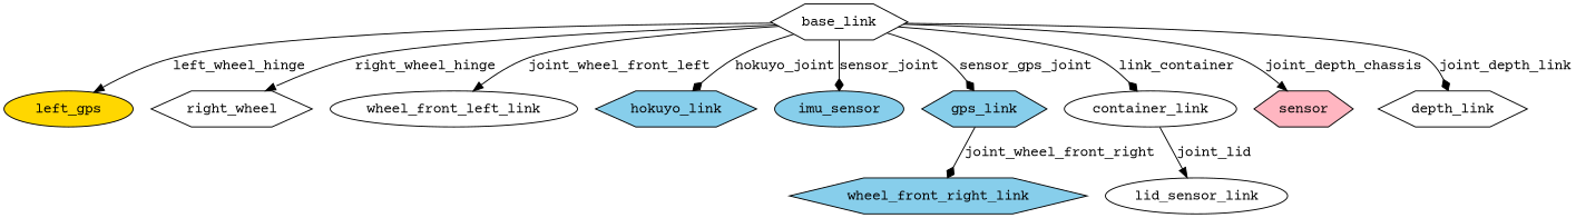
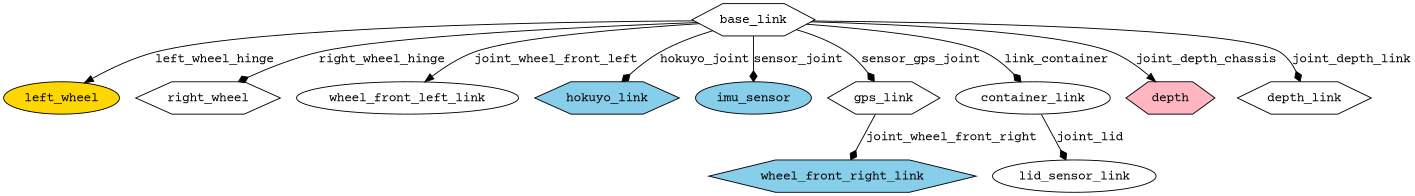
  digraph {
    fontname="Courier Prime"
    node [fillcolor=white fontname="Courier Prime" shape=hexagon style=filled]
    edge [arrowhead=diamond fontname="Courier Prime"]
-   left_wheel [fillcolor=gold shape=ellipse label=left_gps]
+   left_wheel [fillcolor=gold shape=ellipse]
    base_link
    right_wheel
    wheel_front_left_link [shape=ellipse]
    hokuyo_link [fillcolor=skyblue]
    imu_sensor [fillcolor=skyblue shape=ellipse]
-   gps_link [fillcolor=skyblue]
+   gps_link
    container_link [shape=ellipse]
-   depth [fillcolor=lightpink label=sensor]
+   depth [fillcolor=lightpink]
    depth_link
    wheel_front_right_link [fillcolor=skyblue]
    n12 [label=lid_sensor_link shape=ellipse]
    base_link -> left_wheel [arrowhead=normal label=left_wheel_hinge]
-   base_link -> right_wheel [arrowhead=normal label=right_wheel_hinge]
+   base_link -> right_wheel [label=right_wheel_hinge]
    base_link -> wheel_front_left_link [arrowhead=normal label=joint_wheel_front_left]
    base_link -> hokuyo_link [label=hokuyo_joint]
    base_link -> imu_sensor [label=sensor_joint]
    base_link -> gps_link [label=sensor_gps_joint]
    base_link -> container_link [label=link_container]
    base_link -> depth [arrowhead=normal label=joint_depth_chassis]
    base_link -> depth_link [label=joint_depth_link]
    gps_link -> wheel_front_right_link [label=joint_wheel_front_right]
-   container_link -> n12 [arrowhead=normal label=joint_lid]
+   container_link -> n12 [label=joint_lid]
  }
